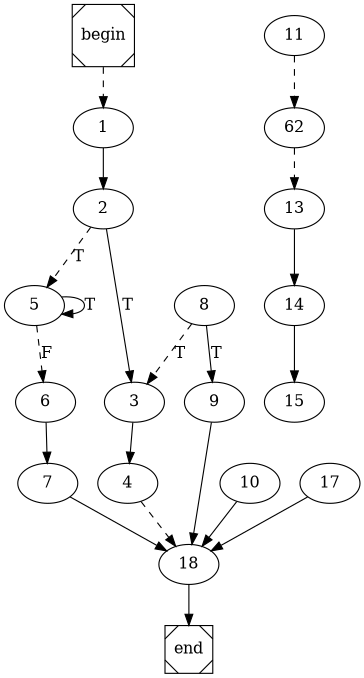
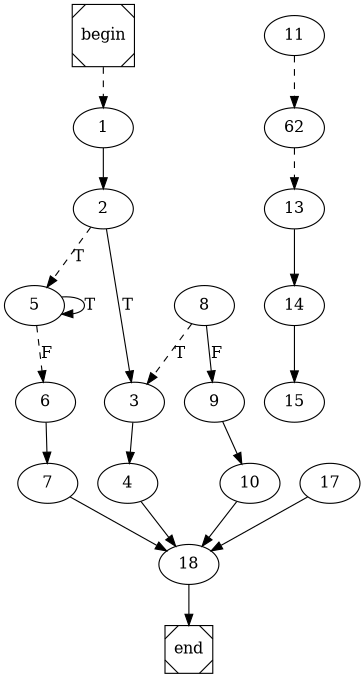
  digraph {
    edge [style=solid]
    begin [shape=Msquare]
    1
    2
    end [shape=Msquare]
    5
    3
    6
    4
    7
    18
    8
    9
    10
    n14 [label=62]
    11
    13
    14
    15
    17
    begin -> 1 [style=dashed]
    1 -> 2
    2 -> 5 [label=T style=dashed]
    2 -> 3 [label=T]
    5 -> 5 [label=T]
    5 -> 6 [label=F style=dashed]
    3 -> 4
    6 -> 7
-   4 -> 18 [style=dashed]
+   4 -> 18
    7 -> 18
    18 -> end
    8 -> 3 [label=T style=dashed]
-   8 -> 9 [label=T]
-   9 -> 18
+   8 -> 9 [label=F]
+   9 -> 10
    10 -> 18
    n14 -> 13 [style=dashed]
    11 -> n14 [style=dashed]
    13 -> 14
    14 -> 15
    17 -> 18
  }
